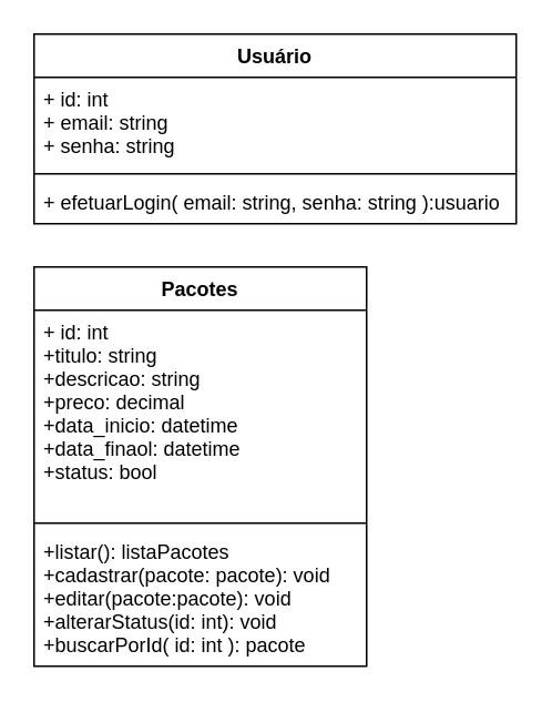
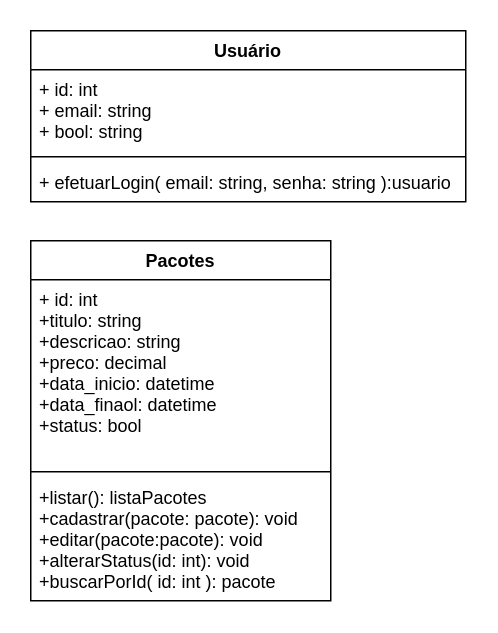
  <mxCell id="0" />
  <mxCell id="1" parent="0" />
  <mxCell id="2" value="Usuário" style="swimlane;fontStyle=1;align=center;verticalAlign=top;childLayout=stackLayout;horizontal=1;startSize=26;horizontalStack=0;resizeParent=1;resizeParentMax=0;resizeLast=0;collapsible=1;marginBottom=0;" vertex="1" parent="1"><mxGeometry x="20" y="20" width="290" height="114" as="geometry" /></mxCell>
- <mxCell id="3" value="+ id: int&#10;+ email: string&#10;+ senha: string" style="text;strokeColor=none;fillColor=none;align=left;verticalAlign=top;spacingLeft=4;spacingRight=4;overflow=hidden;rotatable=0;points=[[0,0.5],[1,0.5]];portConstraint=eastwest;" vertex="1" parent="2"><mxGeometry y="26" width="290" height="54" as="geometry" /></mxCell>
+ <mxCell id="3" value="+ id: int&#10;+ email: string&#10;+ bool: string" style="text;strokeColor=none;fillColor=none;align=left;verticalAlign=top;spacingLeft=4;spacingRight=4;overflow=hidden;rotatable=0;points=[[0,0.5],[1,0.5]];portConstraint=eastwest;" vertex="1" parent="2"><mxGeometry y="26" width="290" height="54" as="geometry" /></mxCell>
  <mxCell id="4" value="" style="line;strokeWidth=1;fillColor=none;align=left;verticalAlign=middle;spacingTop=-1;spacingLeft=3;spacingRight=3;rotatable=0;labelPosition=right;points=[];portConstraint=eastwest;" vertex="1" parent="2"><mxGeometry y="80" width="290" height="8" as="geometry" /></mxCell>
  <mxCell id="5" value="+ efetuarLogin( email: string, senha: string ):usuario" style="text;strokeColor=none;fillColor=none;align=left;verticalAlign=top;spacingLeft=4;spacingRight=4;overflow=hidden;rotatable=0;points=[[0,0.5],[1,0.5]];portConstraint=eastwest;" vertex="1" parent="2"><mxGeometry y="88" width="290" height="26" as="geometry" /></mxCell>
  <mxCell id="6" value="Pacotes" style="swimlane;fontStyle=1;align=center;verticalAlign=top;childLayout=stackLayout;horizontal=1;startSize=26;horizontalStack=0;resizeParent=1;resizeParentMax=0;resizeLast=0;collapsible=1;marginBottom=0;" vertex="1" parent="1"><mxGeometry x="20" y="160" width="200" height="240" as="geometry" /></mxCell>
  <mxCell id="7" value="+ id: int&#10;+titulo: string&#10;+descricao: string&#10;+preco: decimal&#10;+data_inicio: datetime&#10;+data_finaol: datetime&#10;+status: bool&#10;" style="text;strokeColor=none;fillColor=none;align=left;verticalAlign=top;spacingLeft=4;spacingRight=4;overflow=hidden;rotatable=0;points=[[0,0.5],[1,0.5]];portConstraint=eastwest;" vertex="1" parent="6"><mxGeometry y="26" width="200" height="124" as="geometry" /></mxCell>
  <mxCell id="8" value="" style="line;strokeWidth=1;fillColor=none;align=left;verticalAlign=middle;spacingTop=-1;spacingLeft=3;spacingRight=3;rotatable=0;labelPosition=right;points=[];portConstraint=eastwest;" vertex="1" parent="6"><mxGeometry y="150" width="200" height="8" as="geometry" /></mxCell>
  <mxCell id="9" value="+listar(): listaPacotes&#10;+cadastrar(pacote: pacote): void&#10;+editar(pacote:pacote): void&#10;+alterarStatus(id: int): void&#10;+buscarPorId( id: int ): pacote" style="text;strokeColor=none;fillColor=none;align=left;verticalAlign=top;spacingLeft=4;spacingRight=4;overflow=hidden;rotatable=0;points=[[0,0.5],[1,0.5]];portConstraint=eastwest;" vertex="1" parent="6"><mxGeometry y="158" width="200" height="82" as="geometry" /></mxCell>
